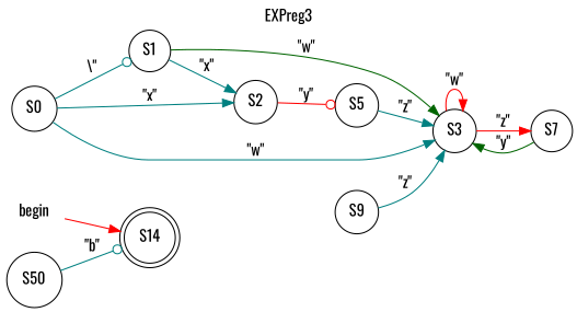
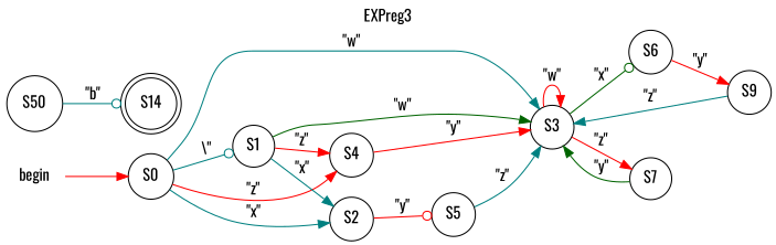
  digraph {
    fontname=Oswald
    label=EXPreg3
    labelloc=t
    rankdir=LR
    node [fontname=Oswald shape=circle]
    edge [arrowhead=normal color=red fontname=Oswald]
    begin [shape=none]
    S0
    S1
    S2
    S3
+   S4
    S5
+   S6
    S7
    n10 [label=S14 shape=doublecircle]
    S9
    n12 [label=S50]
-   begin -> n10
+   begin -> S0
    S0 -> S1 [arrowhead=odot color=teal label="\\\""]
    S0 -> S2 [color=teal label="\"x\""]
    S0 -> S3 [color=teal label="\"w\""]
+   S0 -> S4 [label="\"z\""]
    S1 -> S2 [color=teal label="\"x\""]
    S1 -> S3 [color=darkgreen label="\"w\""]
+   S1 -> S4 [label="\"z\""]
    S2 -> S5 [arrowhead=odot label="\"y\""]
    S3 -> S3 [label="\"w\""]
+   S3 -> S6 [arrowhead=odot color=darkgreen label="\"x\""]
    S3 -> S7 [label="\"z\""]
+   S4 -> S3 [label="\"y\""]
    S5 -> S3 [color=teal label="\"z\""]
+   S6 -> S9 [label="\"y\""]
    S7 -> S3 [color=darkgreen label="\"y\""]
    S9 -> S3 [color=teal label="\"z\""]
    n12 -> n10 [arrowhead=odot color=teal label="\"b\""]
  }
